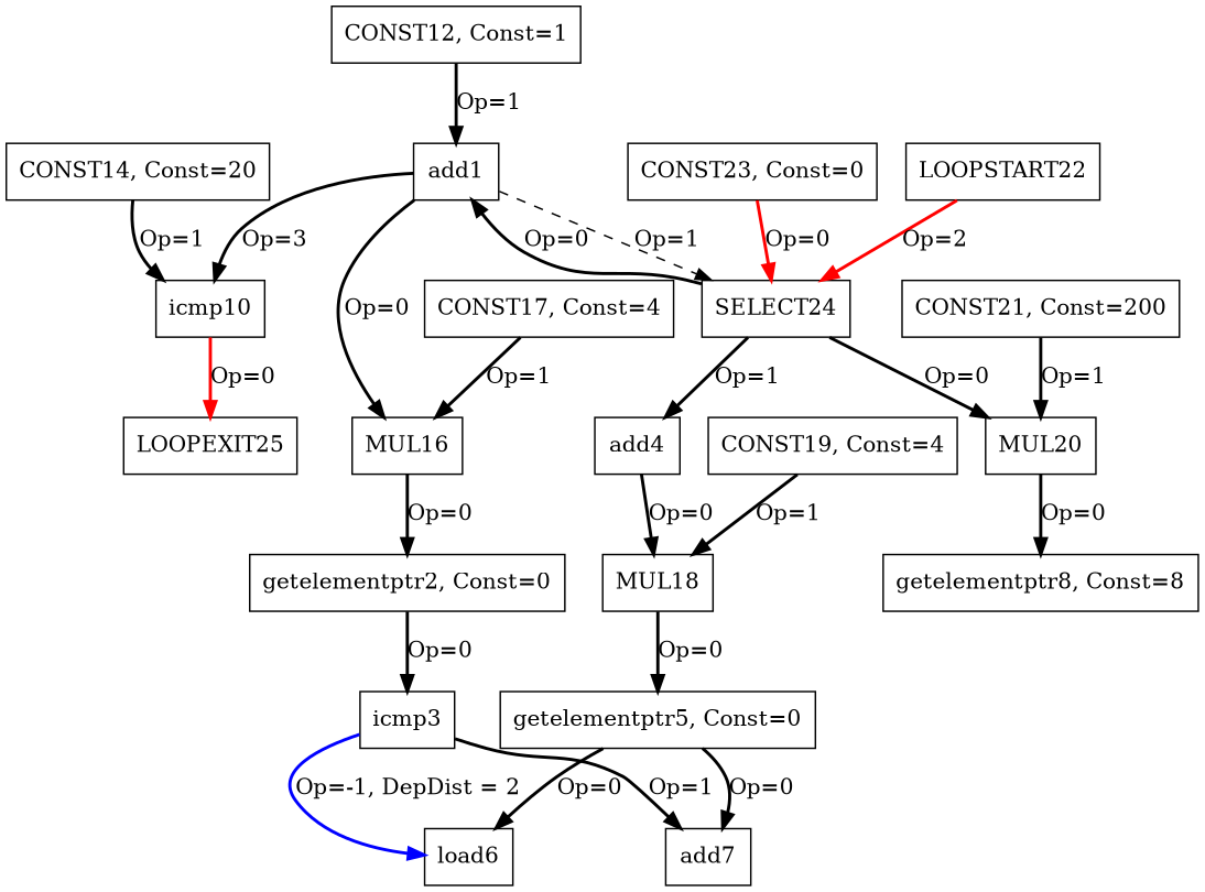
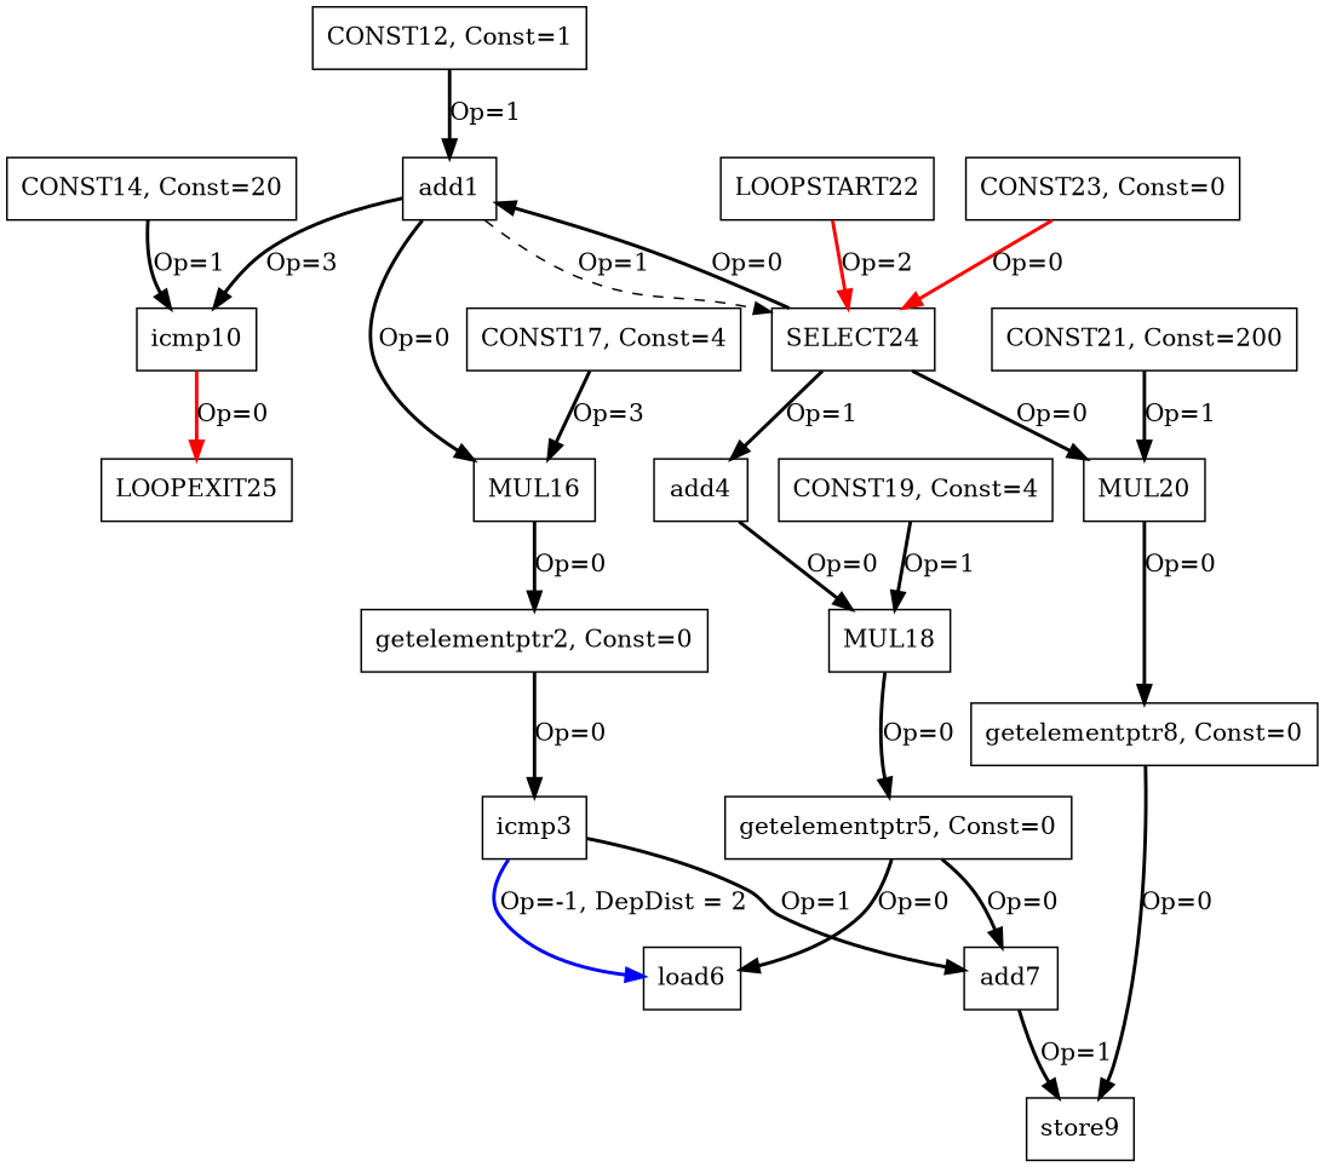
  digraph {
    node [color=black shape=box]
    edge [color=black style=bold]
    n1 [label=add1]
    n2 [label=icmp10]
    n3 [label=MUL16]
    n4 [label=SELECT24]
    n5 [label=LOOPEXIT25]
    n6 [label="getelementptr2, Const=0"]
    n7 [label=add4]
    n8 [label=MUL20]
    n9 [label=icmp3]
    n10 [label=load6]
    n11 [label=add7]
+   n12 [label=store9]
    n13 [label=MUL18]
    n14 [label="getelementptr5, Const=0"]
-   n15 [label="getelementptr8, Const=8"]
+   n15 [label="getelementptr8, Const=0"]
    n16 [label="CONST12, Const=1"]
    n17 [label="CONST14, Const=20"]
    n18 [label="CONST17, Const=4"]
    n19 [label="CONST19, Const=4"]
    n20 [label="CONST21, Const=200"]
    n21 [label=LOOPSTART22]
    n22 [label="CONST23, Const=0"]
    n1 -> n2 [label="Op=3"]
    n1 -> n3 [label="Op=0"]
    n1 -> n4 [label="Op=1" style=dashed]
    n2 -> n5 [color=red label="Op=0"]
    n3 -> n6 [label="Op=0"]
    n4 -> n1 [label="Op=0"]
    n4 -> n7 [label="Op=1"]
    n4 -> n8 [label="Op=0"]
    n6 -> n9 [label="Op=0"]
    n7 -> n13 [label="Op=0"]
    n8 -> n15 [label="Op=0"]
    n9 -> n10 [color=blue label="Op=-1, DepDist = 2"]
    n9 -> n11 [label="Op=1"]
+   n11 -> n12 [label="Op=1"]
    n13 -> n14 [label="Op=0"]
    n14 -> n10 [label="Op=0"]
    n14 -> n11 [label="Op=0"]
+   n15 -> n12 [label="Op=0"]
    n16 -> n1 [label="Op=1"]
    n17 -> n2 [label="Op=1"]
-   n18 -> n3 [label="Op=1"]
+   n18 -> n3 [label="Op=3"]
    n19 -> n13 [label="Op=1"]
    n20 -> n8 [label="Op=1"]
    n21 -> n4 [color=red label="Op=2"]
    n22 -> n4 [color=red label="Op=0"]
  }
